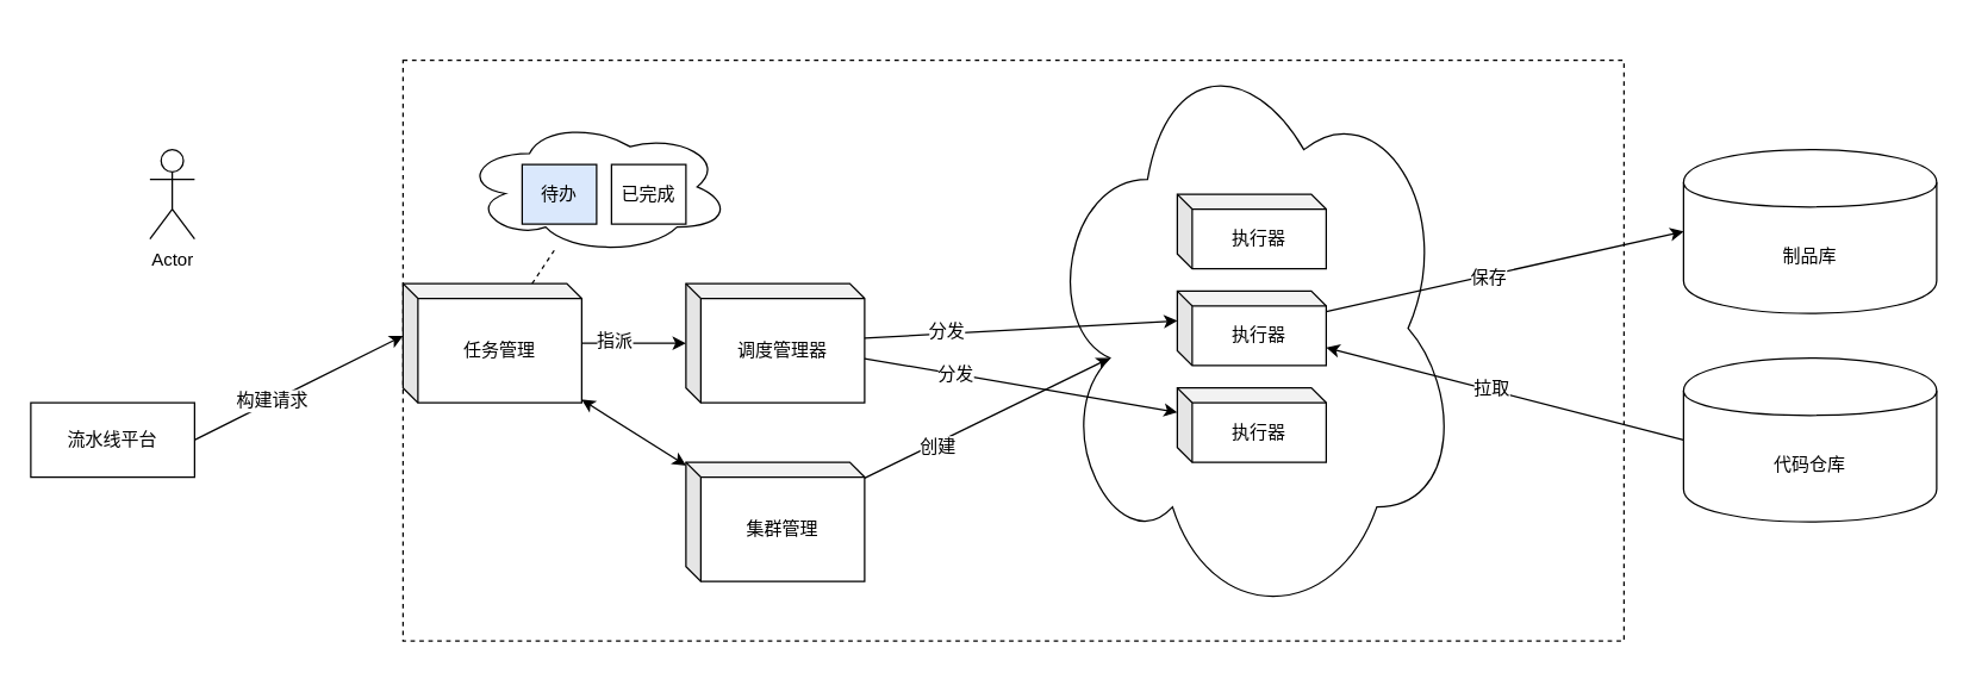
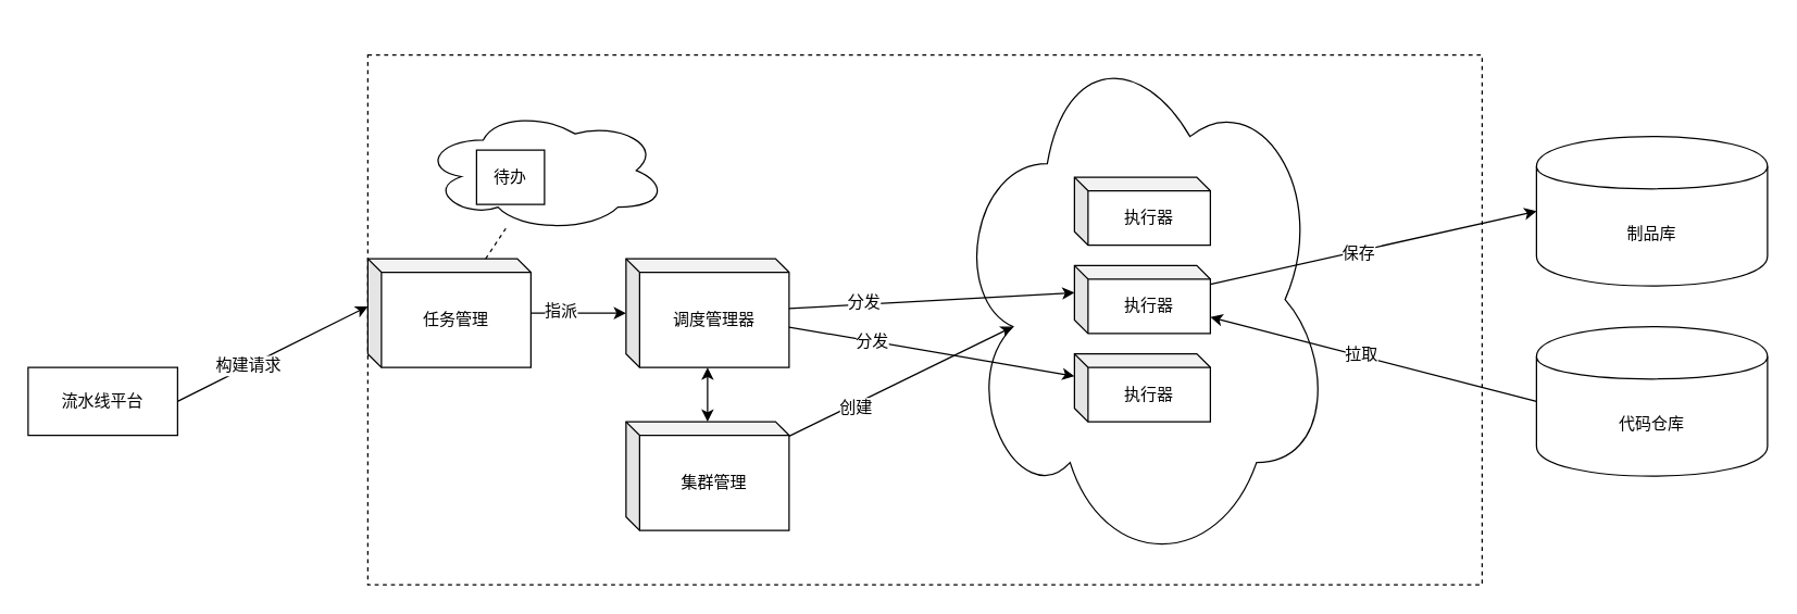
  <mxCell id="0" />
  <mxCell id="1" parent="0" />
  <mxCell id="2" value="" style="rounded=0;whiteSpace=wrap;html=1;dashed=1;" vertex="1" parent="1"><mxGeometry x="270" y="40" width="820" height="390" as="geometry" /></mxCell>
- <mxCell id="3" value="Actor" style="shape=umlActor;verticalLabelPosition=bottom;labelBackgroundColor=#ffffff;verticalAlign=top;html=1;outlineConnect=0;" vertex="1" parent="1"><mxGeometry x="100" y="100" width="30" height="60" as="geometry" /></mxCell>
  <mxCell id="4" style="edgeStyle=none;rounded=0;orthogonalLoop=1;jettySize=auto;html=1;dashed=1;endArrow=none;endFill=0;" edge="1" parent="1" source="7" target="11"><mxGeometry relative="1" as="geometry" /></mxCell>
  <mxCell id="5" style="edgeStyle=none;rounded=0;orthogonalLoop=1;jettySize=auto;html=1;endArrow=classic;endFill=1;" edge="1" parent="1" source="7" target="14"><mxGeometry relative="1" as="geometry" /></mxCell>
  <mxCell id="6" value="指派" style="text;html=1;align=center;verticalAlign=middle;resizable=0;points=[];labelBackgroundColor=#ffffff;" vertex="1" connectable="0" parent="5"><mxGeometry x="-0.394" y="2" relative="1" as="geometry"><mxPoint as="offset" /></mxGeometry></mxCell>
  <mxCell id="7" value="任务管理" style="shape=cube;whiteSpace=wrap;html=1;boundedLbl=1;backgroundOutline=1;darkOpacity=0.05;darkOpacity2=0.1;size=10;" vertex="1" parent="1"><mxGeometry x="270" y="190" width="120" height="80" as="geometry" /></mxCell>
  <mxCell id="8" style="edgeStyle=none;rounded=0;orthogonalLoop=1;jettySize=auto;html=1;entryX=0;entryY=0;entryDx=0;entryDy=35;entryPerimeter=0;exitX=1;exitY=0.5;exitDx=0;exitDy=0;" edge="1" parent="1" source="10" target="7"><mxGeometry relative="1" as="geometry" /></mxCell>
  <mxCell id="9" value="构建请求" style="text;html=1;align=center;verticalAlign=middle;resizable=0;points=[];labelBackgroundColor=#ffffff;" vertex="1" connectable="0" parent="8"><mxGeometry x="-0.259" y="1" relative="1" as="geometry"><mxPoint as="offset" /></mxGeometry></mxCell>
  <mxCell id="10" value="流水线平台" style="rounded=0;whiteSpace=wrap;html=1;" vertex="1" parent="1"><mxGeometry x="20" y="270" width="110" height="50" as="geometry" /></mxCell>
  <mxCell id="11" value="" style="ellipse;shape=cloud;whiteSpace=wrap;html=1;" vertex="1" parent="1"><mxGeometry x="310" y="80" width="180" height="90" as="geometry" /></mxCell>
- <mxCell id="12" value="待办" style="rounded=0;whiteSpace=wrap;html=1;fillColor=#dae8fc;" vertex="1" parent="1"><mxGeometry x="350" y="110" width="50" height="40" as="geometry" /></mxCell>
- <mxCell id="13" value="已完成" style="rounded=0;whiteSpace=wrap;html=1;" vertex="1" parent="1"><mxGeometry x="410" y="110" width="50" height="40" as="geometry" /></mxCell>
+ <mxCell id="12" value="待办" style="rounded=0;whiteSpace=wrap;html=1;" vertex="1" parent="1"><mxGeometry x="350" y="110" width="50" height="40" as="geometry" /></mxCell>
  <mxCell id="14" value="调度管理器" style="shape=cube;whiteSpace=wrap;html=1;boundedLbl=1;backgroundOutline=1;darkOpacity=0.05;darkOpacity2=0.1;size=10;" vertex="1" parent="1"><mxGeometry x="460" y="190" width="120" height="80" as="geometry" /></mxCell>
  <mxCell id="15" style="edgeStyle=none;rounded=0;orthogonalLoop=1;jettySize=auto;html=1;entryX=0.16;entryY=0.55;entryDx=0;entryDy=0;entryPerimeter=0;endArrow=classic;endFill=1;" edge="1" parent="1" source="18" target="19"><mxGeometry relative="1" as="geometry" /></mxCell>
  <mxCell id="16" value="创建" style="text;html=1;align=center;verticalAlign=middle;resizable=0;points=[];labelBackgroundColor=#ffffff;" vertex="1" connectable="0" parent="15"><mxGeometry x="-0.421" y="-2" relative="1" as="geometry"><mxPoint as="offset" /></mxGeometry></mxCell>
- <mxCell id="17" style="edgeStyle=none;rounded=0;orthogonalLoop=1;jettySize=auto;html=1;endArrow=classic;endFill=1;startArrow=classic;startFill=1;" edge="1" parent="1" source="18" target="7"><mxGeometry relative="1" as="geometry" /></mxCell>
+ <mxCell id="17" style="edgeStyle=none;rounded=0;orthogonalLoop=1;jettySize=auto;html=1;endArrow=classic;endFill=1;startArrow=classic;startFill=1;" edge="1" parent="1" source="18" target="14"><mxGeometry relative="1" as="geometry" /></mxCell>
  <mxCell id="18" value="集群管理" style="shape=cube;whiteSpace=wrap;html=1;boundedLbl=1;backgroundOutline=1;darkOpacity=0.05;darkOpacity2=0.1;size=10;" vertex="1" parent="1"><mxGeometry x="460" y="310" width="120" height="80" as="geometry" /></mxCell>
  <mxCell id="19" value="" style="ellipse;shape=cloud;whiteSpace=wrap;html=1;" vertex="1" parent="1"><mxGeometry x="700" y="20" width="280" height="400" as="geometry" /></mxCell>
  <mxCell id="20" value="执行器" style="shape=cube;whiteSpace=wrap;html=1;boundedLbl=1;backgroundOutline=1;darkOpacity=0.05;darkOpacity2=0.1;size=10;" vertex="1" parent="1"><mxGeometry x="790" y="130" width="100" height="50" as="geometry" /></mxCell>
  <mxCell id="21" style="edgeStyle=none;rounded=0;orthogonalLoop=1;jettySize=auto;html=1;entryX=0;entryY=0.5;entryDx=0;entryDy=0;startArrow=none;startFill=0;endArrow=classic;endFill=1;" edge="1" parent="1" source="25" target="31"><mxGeometry relative="1" as="geometry" /></mxCell>
  <mxCell id="22" value="保存" style="text;html=1;align=center;verticalAlign=middle;resizable=0;points=[];labelBackgroundColor=#ffffff;" vertex="1" connectable="0" parent="21"><mxGeometry x="-0.099" y="-1" relative="1" as="geometry"><mxPoint as="offset" /></mxGeometry></mxCell>
  <mxCell id="23" style="edgeStyle=none;rounded=0;orthogonalLoop=1;jettySize=auto;html=1;entryX=0;entryY=0.5;entryDx=0;entryDy=0;startArrow=classic;startFill=1;endArrow=none;endFill=0;" edge="1" parent="1" source="25" target="32"><mxGeometry relative="1" as="geometry" /></mxCell>
  <mxCell id="24" value="拉取" style="text;html=1;align=center;verticalAlign=middle;resizable=0;points=[];labelBackgroundColor=#ffffff;" vertex="1" connectable="0" parent="23"><mxGeometry x="-0.18" relative="1" as="geometry"><mxPoint x="11.25" y="1.53" as="offset" /></mxGeometry></mxCell>
  <mxCell id="25" value="执行器" style="shape=cube;whiteSpace=wrap;html=1;boundedLbl=1;backgroundOutline=1;darkOpacity=0.05;darkOpacity2=0.1;size=10;" vertex="1" parent="1"><mxGeometry x="790" y="195" width="100" height="50" as="geometry" /></mxCell>
  <mxCell id="26" value="执行器" style="shape=cube;whiteSpace=wrap;html=1;boundedLbl=1;backgroundOutline=1;darkOpacity=0.05;darkOpacity2=0.1;size=10;" vertex="1" parent="1"><mxGeometry x="790" y="260" width="100" height="50" as="geometry" /></mxCell>
  <mxCell id="27" style="edgeStyle=none;rounded=0;orthogonalLoop=1;jettySize=auto;html=1;entryX=0;entryY=0;entryDx=0;entryDy=20;entryPerimeter=0;startArrow=none;startFill=0;endArrow=classic;endFill=1;" edge="1" parent="1" source="14" target="25"><mxGeometry relative="1" as="geometry" /></mxCell>
  <mxCell id="28" value="分发" style="text;html=1;align=center;verticalAlign=middle;resizable=0;points=[];labelBackgroundColor=#ffffff;" vertex="1" connectable="0" parent="27"><mxGeometry x="-0.481" y="2" relative="1" as="geometry"><mxPoint as="offset" /></mxGeometry></mxCell>
  <mxCell id="29" style="edgeStyle=none;rounded=0;orthogonalLoop=1;jettySize=auto;html=1;startArrow=none;startFill=0;endArrow=classic;endFill=1;" edge="1" parent="1" source="14" target="26"><mxGeometry relative="1" as="geometry" /></mxCell>
  <mxCell id="30" value="分发" style="text;html=1;align=center;verticalAlign=middle;resizable=0;points=[];labelBackgroundColor=#ffffff;" vertex="1" connectable="0" parent="29"><mxGeometry x="-0.542" y="2" relative="1" as="geometry"><mxPoint x="11.37" y="3.36" as="offset" /></mxGeometry></mxCell>
  <mxCell id="31" value="制品库" style="shape=cylinder;whiteSpace=wrap;html=1;boundedLbl=1;backgroundOutline=1;" vertex="1" parent="1"><mxGeometry x="1130" y="100" width="170" height="110" as="geometry" /></mxCell>
  <mxCell id="32" value="代码仓库" style="shape=cylinder;whiteSpace=wrap;html=1;boundedLbl=1;backgroundOutline=1;" vertex="1" parent="1"><mxGeometry x="1130" y="240" width="170" height="110" as="geometry" /></mxCell>
